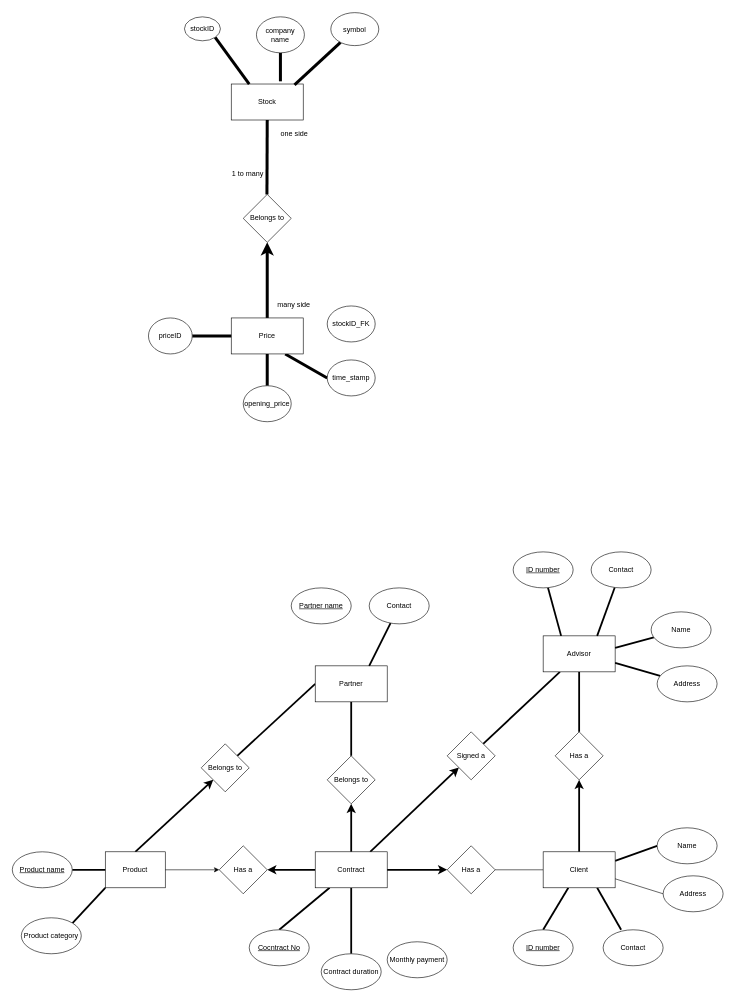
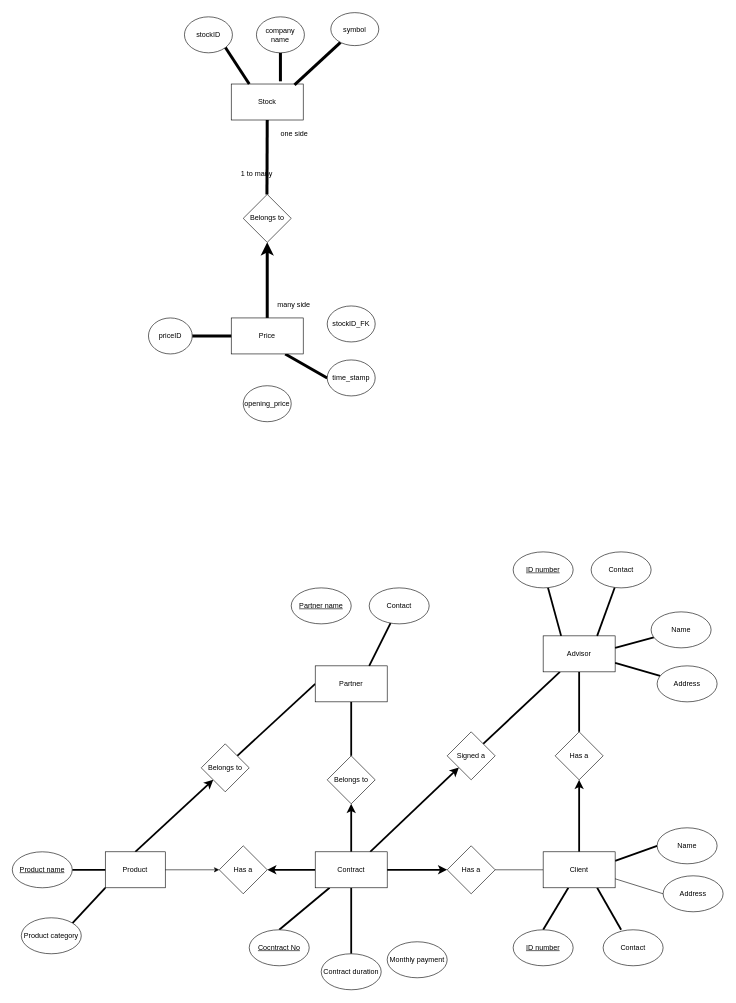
  <mxCell id="0" />
  <mxCell id="1" parent="0" />
  <mxCell id="2" style="edgeStyle=none;html=1;exitX=0.5;exitY=1;exitDx=0;exitDy=0;entryX=0.5;entryY=0;entryDx=0;entryDy=0;strokeWidth=3;startArrow=none;startFill=0;endArrow=none;endFill=0;" parent="1" source="4" target="23" edge="1"><mxGeometry relative="1" as="geometry" /></mxCell>
  <mxCell id="3" style="edgeStyle=none;html=1;exitX=0;exitY=0.5;exitDx=0;exitDy=0;entryX=1;entryY=0;entryDx=0;entryDy=0;strokeWidth=3;startArrow=none;startFill=0;endArrow=none;endFill=0;" parent="1" source="4" target="33" edge="1"><mxGeometry relative="1" as="geometry" /></mxCell>
  <mxCell id="4" value="Partner" style="rounded=0;whiteSpace=wrap;html=1;" parent="1" vertex="1"><mxGeometry x="525" y="1109" width="120" height="60" as="geometry" /></mxCell>
  <mxCell id="5" style="edgeStyle=none;html=1;endArrow=none;endFill=0;strokeWidth=1;exitX=0;exitY=0.5;exitDx=0;exitDy=0;" parent="1" source="21" target="16" edge="1"><mxGeometry relative="1" as="geometry"><mxPoint x="895" y="1449" as="sourcePoint" /></mxGeometry></mxCell>
  <mxCell id="6" style="edgeStyle=none;html=1;entryX=0.5;entryY=0;entryDx=0;entryDy=0;strokeWidth=3;startArrow=none;startFill=0;endArrow=none;endFill=0;" parent="1" source="8" target="22" edge="1"><mxGeometry relative="1" as="geometry" /></mxCell>
  <mxCell id="7" style="edgeStyle=none;html=1;entryX=1;entryY=0;entryDx=0;entryDy=0;strokeWidth=3;startArrow=none;startFill=0;endArrow=none;endFill=0;" parent="1" source="8" target="24" edge="1"><mxGeometry relative="1" as="geometry"><Array as="points" /></mxGeometry></mxCell>
  <mxCell id="8" value="Advisor" style="rounded=0;whiteSpace=wrap;html=1;" parent="1" vertex="1"><mxGeometry x="905" y="1059" width="120" height="60" as="geometry" /></mxCell>
  <mxCell id="9" style="edgeStyle=none;html=1;exitX=0.5;exitY=0;exitDx=0;exitDy=0;entryX=0.5;entryY=1;entryDx=0;entryDy=0;strokeWidth=3;startArrow=none;startFill=0;endArrow=classic;endFill=1;" parent="1" source="14" target="23" edge="1"><mxGeometry relative="1" as="geometry" /></mxCell>
  <mxCell id="10" style="edgeStyle=none;html=1;strokeWidth=3;startArrow=none;startFill=0;endArrow=classic;endFill=1;" parent="1" source="14" target="24" edge="1"><mxGeometry relative="1" as="geometry" /></mxCell>
  <mxCell id="11" style="edgeStyle=none;html=1;exitX=0;exitY=0.5;exitDx=0;exitDy=0;entryX=1;entryY=0.5;entryDx=0;entryDy=0;strokeWidth=3;startArrow=none;startFill=0;endArrow=classic;endFill=1;" parent="1" source="14" target="32" edge="1"><mxGeometry relative="1" as="geometry" /></mxCell>
  <mxCell id="12" style="edgeStyle=none;html=1;entryX=0.5;entryY=0;entryDx=0;entryDy=0;strokeWidth=3;startArrow=none;startFill=0;endArrow=none;endFill=0;" parent="1" source="14" target="47" edge="1"><mxGeometry relative="1" as="geometry" /></mxCell>
  <mxCell id="13" style="edgeStyle=none;html=1;exitX=0.5;exitY=1;exitDx=0;exitDy=0;strokeWidth=3;startArrow=none;startFill=0;endArrow=none;endFill=0;entryX=0.5;entryY=0;entryDx=0;entryDy=0;" parent="1" source="14" target="50" edge="1"><mxGeometry relative="1" as="geometry"><mxPoint x="585" y="1529" as="targetPoint" /></mxGeometry></mxCell>
  <mxCell id="14" value="Contract" style="rounded=0;whiteSpace=wrap;html=1;" parent="1" vertex="1"><mxGeometry x="525" y="1419" width="120" height="60" as="geometry" /></mxCell>
  <mxCell id="15" style="edgeStyle=none;html=1;exitX=0;exitY=0.5;exitDx=0;exitDy=0;entryX=1;entryY=0.5;entryDx=0;entryDy=0;strokeWidth=3;endArrow=none;endFill=0;startArrow=classic;startFill=1;" parent="1" source="16" target="14" edge="1"><mxGeometry relative="1" as="geometry" /></mxCell>
  <mxCell id="16" value="Has a" style="rhombus;whiteSpace=wrap;html=1;" parent="1" vertex="1"><mxGeometry x="745" y="1409" width="80" height="80" as="geometry" /></mxCell>
  <mxCell id="17" style="edgeStyle=none;html=1;entryX=0.5;entryY=1;entryDx=0;entryDy=0;strokeWidth=3;startArrow=none;startFill=0;endArrow=classic;endFill=1;" parent="1" source="21" target="22" edge="1"><mxGeometry relative="1" as="geometry" /></mxCell>
  <mxCell id="18" style="edgeStyle=none;html=1;entryX=0.5;entryY=0;entryDx=0;entryDy=0;strokeWidth=3;startArrow=none;startFill=0;endArrow=none;endFill=0;" parent="1" source="21" target="34" edge="1"><mxGeometry relative="1" as="geometry" /></mxCell>
  <mxCell id="19" style="edgeStyle=none;html=1;exitX=1;exitY=0.25;exitDx=0;exitDy=0;entryX=0;entryY=0.5;entryDx=0;entryDy=0;strokeWidth=3;startArrow=none;startFill=0;endArrow=none;endFill=0;" parent="1" source="21" target="27" edge="1"><mxGeometry relative="1" as="geometry" /></mxCell>
  <mxCell id="20" style="edgeStyle=none;html=1;exitX=0.75;exitY=1;exitDx=0;exitDy=0;entryX=0.5;entryY=0;entryDx=0;entryDy=0;strokeWidth=3;startArrow=none;startFill=0;endArrow=none;endFill=0;" parent="1" source="21" edge="1"><mxGeometry relative="1" as="geometry"><mxPoint x="1035" y="1549" as="targetPoint" /></mxGeometry></mxCell>
  <mxCell id="21" value="Client" style="rounded=0;whiteSpace=wrap;html=1;" parent="1" vertex="1"><mxGeometry x="905" y="1419" width="120" height="60" as="geometry" /></mxCell>
  <mxCell id="22" value="Has a" style="rhombus;whiteSpace=wrap;html=1;" parent="1" vertex="1"><mxGeometry x="925" y="1219" width="80" height="80" as="geometry" /></mxCell>
  <mxCell id="23" value="Belongs to" style="rhombus;whiteSpace=wrap;html=1;" parent="1" vertex="1"><mxGeometry x="545" y="1259" width="80" height="80" as="geometry" /></mxCell>
  <mxCell id="24" value="Signed a" style="rhombus;whiteSpace=wrap;html=1;" parent="1" vertex="1"><mxGeometry x="745" y="1219" width="80" height="80" as="geometry" /></mxCell>
  <mxCell id="25" style="edgeStyle=none;html=1;strokeWidth=3;startArrow=none;startFill=0;endArrow=none;endFill=0;entryX=0.75;entryY=0;entryDx=0;entryDy=0;" parent="1" source="26" target="8" edge="1"><mxGeometry relative="1" as="geometry" /></mxCell>
  <mxCell id="26" value="Contact" style="ellipse;whiteSpace=wrap;html=1;" parent="1" vertex="1"><mxGeometry x="985" y="919" width="100" height="60" as="geometry" /></mxCell>
  <mxCell id="27" value="Name" style="ellipse;whiteSpace=wrap;html=1;" parent="1" vertex="1"><mxGeometry x="1095" y="1379" width="100" height="60" as="geometry" /></mxCell>
  <mxCell id="28" style="edgeStyle=none;html=1;exitX=0.5;exitY=0;exitDx=0;exitDy=0;entryX=0;entryY=1;entryDx=0;entryDy=0;strokeWidth=3;startArrow=none;startFill=0;endArrow=classic;endFill=1;" parent="1" source="30" target="33" edge="1"><mxGeometry relative="1" as="geometry" /></mxCell>
  <mxCell id="29" style="edgeStyle=none;html=1;exitX=0;exitY=1;exitDx=0;exitDy=0;entryX=1;entryY=0;entryDx=0;entryDy=0;strokeWidth=3;startArrow=none;startFill=0;endArrow=none;endFill=0;" parent="1" source="30" edge="1"><mxGeometry relative="1" as="geometry"><mxPoint x="120.355" y="1537.787" as="targetPoint" /></mxGeometry></mxCell>
  <mxCell id="30" value="Product" style="rounded=0;whiteSpace=wrap;html=1;" parent="1" vertex="1"><mxGeometry x="175" y="1419" width="100" height="60" as="geometry" /></mxCell>
  <mxCell id="31" style="edgeStyle=none;html=1;exitX=0;exitY=0.5;exitDx=0;exitDy=0;entryX=1;entryY=0.5;entryDx=0;entryDy=0;strokeWidth=1;startArrow=classic;startFill=1;endArrow=none;endFill=0;" parent="1" source="32" target="30" edge="1"><mxGeometry relative="1" as="geometry" /></mxCell>
  <mxCell id="32" value="Has a" style="rhombus;whiteSpace=wrap;html=1;" parent="1" vertex="1"><mxGeometry y="1409" width="80" height="80" as="geometry" x="365" /></mxCell>
  <mxCell id="33" value="Belongs to" style="rhombus;whiteSpace=wrap;html=1;" parent="1" vertex="1"><mxGeometry x="335" y="1239" width="80" height="80" as="geometry" /></mxCell>
  <mxCell id="34" value="&lt;u&gt;ID number&lt;/u&gt;" style="ellipse;whiteSpace=wrap;html=1;" parent="1" vertex="1"><mxGeometry x="855" y="1549" width="100" height="60" as="geometry" /></mxCell>
  <mxCell id="35" style="edgeStyle=none;html=1;entryX=0.25;entryY=0;entryDx=0;entryDy=0;strokeWidth=3;startArrow=none;startFill=0;endArrow=none;endFill=0;" parent="1" source="36" target="8" edge="1"><mxGeometry relative="1" as="geometry" /></mxCell>
  <mxCell id="36" value="&lt;u&gt;ID number&lt;/u&gt;" style="ellipse;whiteSpace=wrap;html=1;" parent="1" vertex="1"><mxGeometry x="855" y="919" width="100" height="60" as="geometry" /></mxCell>
  <mxCell id="37" style="edgeStyle=none;html=1;strokeWidth=3;startArrow=none;startFill=0;endArrow=none;endFill=0;" parent="1" source="38" edge="1"><mxGeometry relative="1" as="geometry"><mxPoint x="1025" y="1079" as="targetPoint" /></mxGeometry></mxCell>
  <mxCell id="38" value="Name" style="ellipse;whiteSpace=wrap;html=1;" parent="1" vertex="1"><mxGeometry x="1085" y="1019" width="100" height="60" as="geometry" /></mxCell>
  <mxCell id="39" value="&lt;u&gt;Partner name&lt;/u&gt;" style="ellipse;whiteSpace=wrap;html=1;" parent="1" vertex="1"><mxGeometry x="485" y="979" width="100" height="60" as="geometry" /></mxCell>
  <mxCell id="40" style="edgeStyle=none;html=1;entryX=0;entryY=0.5;entryDx=0;entryDy=0;strokeWidth=3;startArrow=none;startFill=0;endArrow=none;endFill=0;" parent="1" source="41" target="30" edge="1"><mxGeometry relative="1" as="geometry" /></mxCell>
  <mxCell id="41" value="&lt;u&gt;Product name&lt;/u&gt;" style="ellipse;whiteSpace=wrap;html=1;" parent="1" vertex="1"><mxGeometry x="20" y="1419" width="100" height="60" as="geometry" /></mxCell>
  <mxCell id="42" value="Product category" style="ellipse;whiteSpace=wrap;html=1;" parent="1" vertex="1"><mxGeometry x="35" y="1529" width="100" height="60" as="geometry" /></mxCell>
  <mxCell id="43" style="edgeStyle=none;html=1;entryX=0.75;entryY=0;entryDx=0;entryDy=0;strokeWidth=3;startArrow=none;startFill=0;endArrow=none;endFill=0;" parent="1" source="44" target="4" edge="1"><mxGeometry relative="1" as="geometry" /></mxCell>
  <mxCell id="44" value="Contact" style="ellipse;whiteSpace=wrap;html=1;" parent="1" vertex="1"><mxGeometry x="615" y="979" width="100" height="60" as="geometry" /></mxCell>
  <mxCell id="45" style="edgeStyle=none;html=1;exitX=0;exitY=0.5;exitDx=0;exitDy=0;entryX=1;entryY=0.75;entryDx=0;entryDy=0;strokeWidth=1;startArrow=none;startFill=0;endArrow=none;endFill=0;" parent="1" source="46" target="21" edge="1"><mxGeometry relative="1" as="geometry" /></mxCell>
  <mxCell id="46" value="Address" style="ellipse;whiteSpace=wrap;html=1;" parent="1" vertex="1"><mxGeometry x="1105" y="1459" width="100" height="60" as="geometry" /></mxCell>
  <mxCell id="47" value="&lt;u&gt;Cocntract No&lt;/u&gt;" style="ellipse;whiteSpace=wrap;html=1;" parent="1" vertex="1"><mxGeometry x="415" y="1549" width="100" height="60" as="geometry" /></mxCell>
  <mxCell id="48" style="edgeStyle=none;html=1;entryX=1;entryY=0.75;entryDx=0;entryDy=0;strokeWidth=3;startArrow=none;startFill=0;endArrow=none;endFill=0;" parent="1" source="49" target="8" edge="1"><mxGeometry relative="1" as="geometry" /></mxCell>
  <mxCell id="49" value="Address" style="ellipse;whiteSpace=wrap;html=1;" parent="1" vertex="1"><mxGeometry x="1095" y="1109" width="100" height="60" as="geometry" /></mxCell>
  <mxCell id="50" value="Contract duration" style="ellipse;whiteSpace=wrap;html=1;" parent="1" vertex="1"><mxGeometry x="535" y="1589" width="100" height="60" as="geometry" /></mxCell>
  <mxCell id="51" value="Contact" style="ellipse;whiteSpace=wrap;html=1;" parent="1" vertex="1"><mxGeometry x="1005" y="1549" width="100" height="60" as="geometry" /></mxCell>
  <mxCell id="52" value="Monthly payment" style="ellipse;whiteSpace=wrap;html=1;" parent="1" vertex="1"><mxGeometry x="645" y="1569" width="100" height="60" as="geometry" /></mxCell>
  <mxCell id="53" style="edgeStyle=none;html=1;exitX=0.75;exitY=1;exitDx=0;exitDy=0;entryX=0;entryY=0.5;entryDx=0;entryDy=0;strokeWidth=5;endArrow=none;endFill=0;" parent="1" source="56" target="61" edge="1"><mxGeometry relative="1" as="geometry" /></mxCell>
  <mxCell id="54" style="edgeStyle=none;html=1;exitX=0.5;exitY=0;exitDx=0;exitDy=0;entryX=0.5;entryY=1;entryDx=0;entryDy=0;endArrow=classic;endFill=1;strokeWidth=5;" edge="1" parent="1" source="56" target="66"><mxGeometry relative="1" as="geometry" /></mxCell>
- <mxCell id="55" style="edgeStyle=none;html=1;exitX=0.5;exitY=1;exitDx=0;exitDy=0;strokeWidth=5;endArrow=none;endFill=0;" edge="1" parent="1" source="56" target="62"><mxGeometry relative="1" as="geometry" /></mxCell>
  <mxCell id="56" value="Price" style="whiteSpace=wrap;html=1;" parent="1" vertex="1"><mxGeometry x="385" y="529" width="120" height="60" as="geometry" /></mxCell>
  <mxCell id="57" style="edgeStyle=none;html=1;exitX=0.5;exitY=1;exitDx=0;exitDy=0;entryX=0.494;entryY=0;entryDx=0;entryDy=0;entryPerimeter=0;endArrow=none;endFill=0;strokeWidth=5;" edge="1" parent="1" source="58" target="66"><mxGeometry relative="1" as="geometry" /></mxCell>
  <mxCell id="58" value="Stock" style="whiteSpace=wrap;html=1;" parent="1" vertex="1"><mxGeometry x="385" y="139" width="120" height="60" as="geometry" /></mxCell>
  <mxCell id="59" style="edgeStyle=none;html=1;exitX=0.5;exitY=1;exitDx=0;exitDy=0;strokeWidth=5;endArrow=none;endFill=0;" parent="1" source="60" edge="1"><mxGeometry relative="1" as="geometry"><mxPoint x="467" y="134.5" as="targetPoint" /></mxGeometry></mxCell>
  <mxCell id="60" value="company name" style="ellipse;whiteSpace=wrap;html=1;" parent="1" vertex="1"><mxGeometry x="427" y="27" width="80" height="60" as="geometry" /></mxCell>
  <mxCell id="61" value="time_stamp" style="ellipse;whiteSpace=wrap;html=1;" parent="1" vertex="1"><mxGeometry x="545" y="599" width="80" height="60" as="geometry" /></mxCell>
  <mxCell id="62" value="opening_price" style="ellipse;whiteSpace=wrap;html=1;" parent="1" vertex="1"><mxGeometry x="405" y="642" width="80" height="60" as="geometry" /></mxCell>
  <mxCell id="63" value="stockID_FK" style="ellipse;whiteSpace=wrap;html=1;" parent="1" vertex="1"><mxGeometry x="545" y="509" width="80" height="60" as="geometry" /></mxCell>
  <mxCell id="64" style="edgeStyle=none;html=1;exitX=1;exitY=1;exitDx=0;exitDy=0;entryX=0.25;entryY=0;entryDx=0;entryDy=0;strokeWidth=5;endArrow=none;endFill=0;" parent="1" source="65" target="58" edge="1"><mxGeometry relative="1" as="geometry" /></mxCell>
- <mxCell id="65" value="stockID" style="ellipse;whiteSpace=wrap;html=1;" parent="1" vertex="1"><mxGeometry x="307" y="27" width="60" height="40" as="geometry" /></mxCell>
+ <mxCell id="65" value="stockID" style="ellipse;whiteSpace=wrap;html=1;" parent="1" vertex="1"><mxGeometry x="307" y="27" width="80" height="60" as="geometry" /></mxCell>
  <mxCell id="66" value="Belongs to" style="rhombus;whiteSpace=wrap;html=1;" parent="1" vertex="1"><mxGeometry x="405" y="323" width="80" height="80" as="geometry" /></mxCell>
  <mxCell id="67" style="edgeStyle=none;html=1;entryX=0.879;entryY=0.025;entryDx=0;entryDy=0;entryPerimeter=0;strokeWidth=5;endArrow=none;endFill=0;" edge="1" parent="1" source="68" target="58"><mxGeometry relative="1" as="geometry" /></mxCell>
  <mxCell id="68" value="symbol" style="ellipse;whiteSpace=wrap;html=1;" vertex="1" parent="1"><mxGeometry x="551" y="20" width="80" height="55" as="geometry" /></mxCell>
  <mxCell id="69" style="edgeStyle=none;html=1;strokeWidth=5;endArrow=none;endFill=0;" edge="1" parent="1" source="70" target="56"><mxGeometry relative="1" as="geometry" /></mxCell>
  <mxCell id="70" value="priceID" style="ellipse;whiteSpace=wrap;html=1;" vertex="1" parent="1"><mxGeometry x="247" y="529" width="73" height="60" as="geometry" /></mxCell>
- <mxCell id="71" value="1 to many" style="text;html=1;align=center;verticalAlign=middle;resizable=0;points=[];autosize=1;strokeColor=none;fillColor=none;" vertex="1" parent="1"><mxGeometry x="376" y="276" width="71" height="26" as="geometry" /></mxCell>
+ <mxCell id="71" value="1 to many" style="text;html=1;align=center;verticalAlign=middle;resizable=0;points=[];autosize=1;strokeColor=none;fillColor=none;" vertex="1" parent="1"><mxGeometry x="391" y="276" width="71" height="26" as="geometry" /></mxCell>
  <mxCell id="72" value="one side" style="text;html=1;align=center;verticalAlign=middle;resizable=0;points=[];autosize=1;strokeColor=none;fillColor=none;" vertex="1" parent="1"><mxGeometry x="458" y="210" width="63" height="26" as="geometry" /></mxCell>
  <mxCell id="73" value="many side" style="text;html=1;align=center;verticalAlign=middle;resizable=0;points=[];autosize=1;strokeColor=none;fillColor=none;" vertex="1" parent="1"><mxGeometry x="452" y="494" width="73" height="26" as="geometry" /></mxCell>
